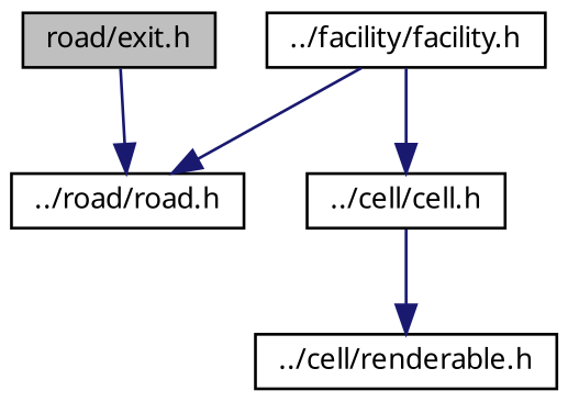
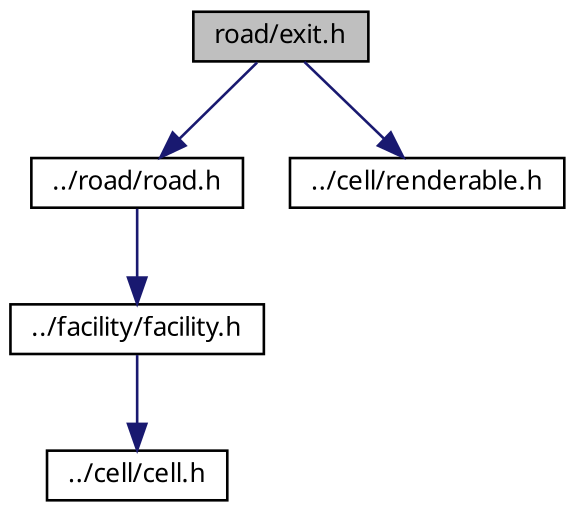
  digraph {
    fontname="Noto Sans"
    node [color=black fillcolor=white fontname="Noto Sans" fontsize=10 shape=record style=filled]
    edge [color=midnightblue fontname="Noto Sans" fontsize=10 labelfontname=Helvetica labelfontsize=10 style=solid]
    n1 [fillcolor=grey75 fontcolor=black height=0.2 label="road/exit.h" width=0.4]
    n2 [height=0.2 label="../road/road.h" width=0.4]
    n3 [height=0.2 label="../facility/facility.h" width=0.4]
    n4 [height=0.2 label="../cell/cell.h" width=0.4]
    n5 [height=0.2 label="../cell/renderable.h" width=0.4]
    n1 -> n2
-   n3 -> n2
+   n2 -> n3
    n3 -> n4
-   n4 -> n5
+   n1 -> n5
  }
